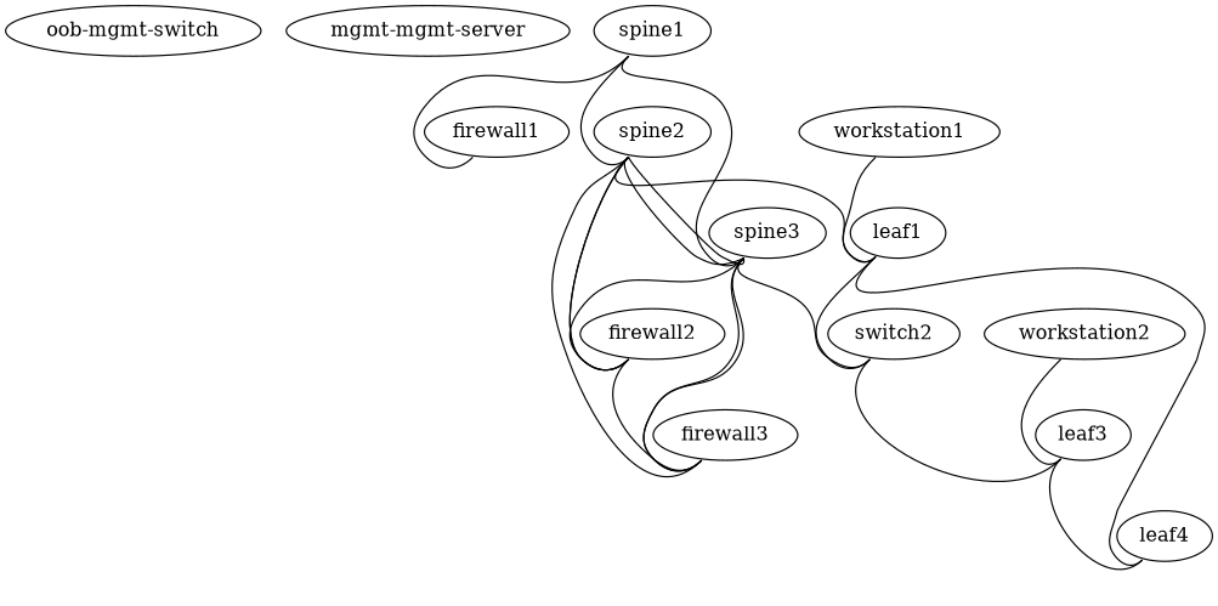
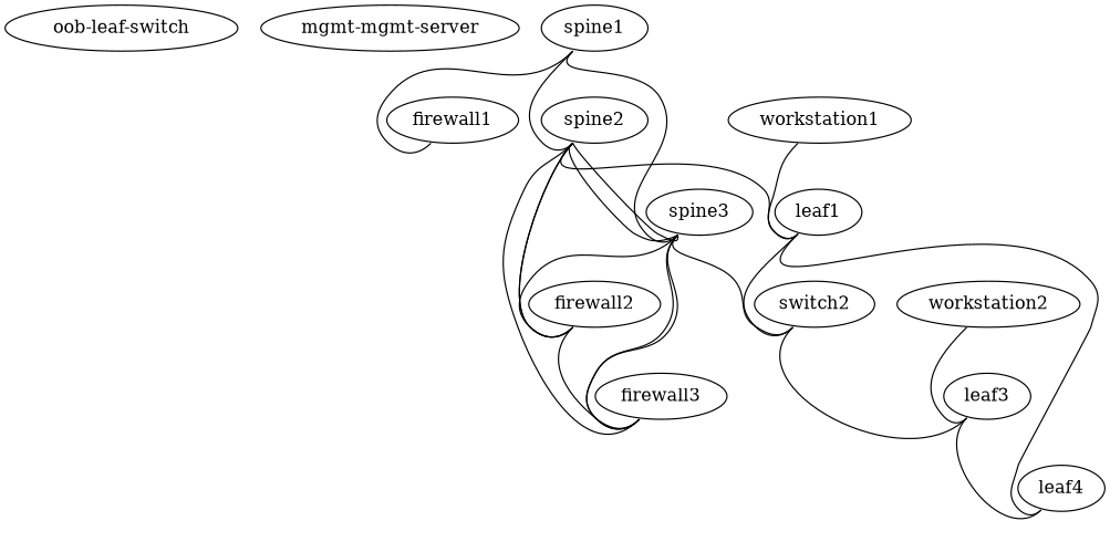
  graph {
    node [config="./helper_scripts/extra_switch_config.sh" function=fake]
    edge [headport=swp52 tailport=swp1]
-   "oob-mgmt-switch" [config="./helper_scripts/oob_switch_config.sh" function="oob-switch" mgmt_ip="192.168.200.100"]
+   "oob-mgmt-switch" [config="./helper_scripts/oob_switch_config.sh" function="oob-switch" mgmt_ip="192.168.200.100" label="oob-leaf-switch"]
    n2 [function="oob-server" label="mgmt-mgmt-server" mgmt_ip="192.168.200.254/24" config=""]
    firewall1 [config=""]
    firewall2 [config=""]
    firewall3 [config=""]
    workstation1 [config=""]
    leaf1 [function=leaf mgmt_ip="192.168.200.10"]
    n8 [function=leaf label=switch2 mgmt_ip="192.168.200.20"]
    leaf4 [function=leaf mgmt_ip="192.168.200.40"]
    workstation2 [config=""]
    leaf3 [function=leaf mgmt_ip="192.168.200.30"]
    spine1 [function=spine mgmt_ip="192.168.200.1"]
    spine2 [function=spine mgmt_ip="192.168.200.2"]
    spine3 [function=spine mgmt_ip="192.168.200.3"]
    firewall2 -- firewall3 [headport=swp4 tailport=swp4]
    workstation1 -- leaf1 [headport=swp1]
    leaf1 -- n8 [headport=swp50 tailport=swp50]
    leaf1 -- leaf4 [tailport=swp49]
    n8 -- leaf3 [tailport=swp49]
    workstation2 -- leaf3 [headport=swp1]
    leaf3 -- leaf4 [headport=swp50 tailport=swp50]
    spine1 -- firewall1 [headport=swp1 tailport=swp47]
    spine1 -- spine2 [headport=swp47]
    spine1 -- spine3 [headport=swp47 tailport=swp2]
    spine2 -- firewall2 [headport=swp2 tailport=swp45]
    spine2 -- firewall2 [headport=swp3 tailport=swp46]
    spine2 -- firewall3 [headport=swp5 tailport=swp47]
    spine2 -- leaf1
    spine2 -- spine3 [headport=swp49 tailport=swp49]
    spine2 -- spine3 [headport=swp50 tailport=swp50]
    spine3 -- firewall2 [headport=swp5 tailport=swp47]
    spine3 -- firewall3 [headport=swp2 tailport=swp45]
    spine3 -- firewall3 [headport=swp3 tailport=swp46]
    spine3 -- n8
  }
